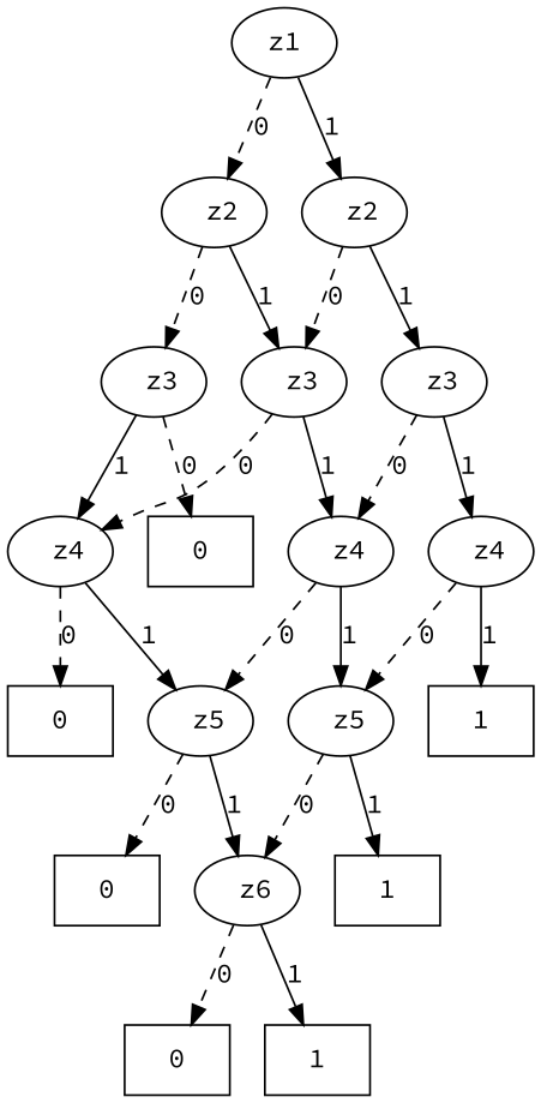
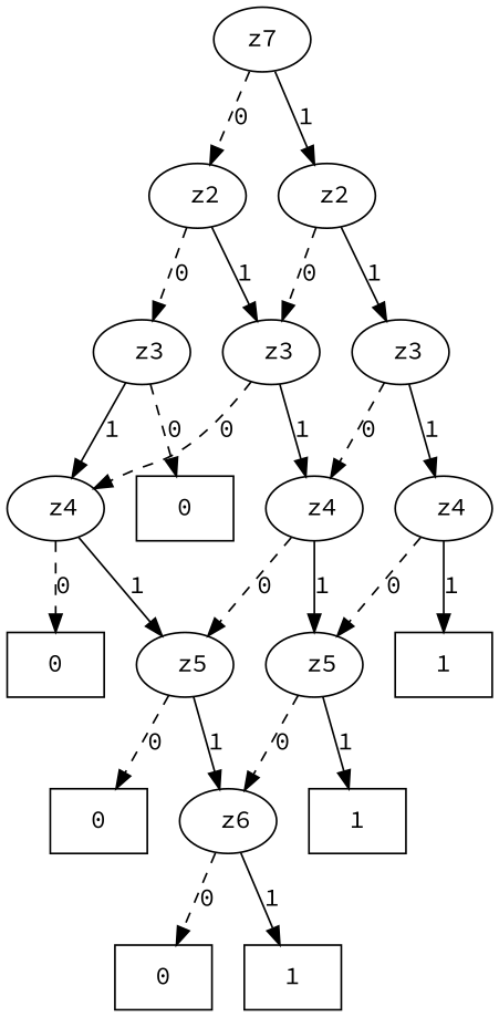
  digraph {
    fontname="Source Code Pro"
    node [fontname="Source Code Pro"]
    edge [style=dashed fontname="Source Code Pro"]
-   n1 [label=z1]
+   n1 [label=z7]
    n2 [label=" z2"]
    n3 [label=" z2"]
    n4 [label=" z3"]
    n5 [label=" z3"]
    n6 [label=" z3"]
    n7 [label=" z4"]
    n8 [label=0 shape=box]
    n9 [label=" z4"]
    n10 [label=" z4"]
    n11 [label=" z5"]
    n12 [label=0 shape=box]
    n13 [label=" z5"]
    n14 [label=1 shape=box]
    n15 [label=" z6"]
    n16 [label=0 shape=box]
    n17 [label=1 shape=box]
    n18 [label=0 shape=box]
    n19 [label=1 shape=box]
    n1 -> n2 [label=0]
    n1 -> n3 [label=1 style=solid]
    n2 -> n4 [label=0]
    n2 -> n5 [label=1 style=solid]
    n3 -> n5 [label=0]
    n3 -> n6 [label=1 style=solid]
    n4 -> n7 [label=1 style=solid]
    n4 -> n8 [label=0]
    n5 -> n7 [label=0]
    n5 -> n9 [label=1 style=solid]
    n6 -> n9 [label=0]
    n6 -> n10 [label=1 style=solid]
    n7 -> n11 [label=1 style=solid]
    n7 -> n12 [label=0]
    n9 -> n11 [label=0]
    n9 -> n13 [label=1 style=solid]
    n10 -> n13 [label=0]
    n10 -> n14 [label=1 style=solid]
    n11 -> n15 [label=1 style=solid]
    n11 -> n16 [label=0]
    n13 -> n15 [label=0]
    n13 -> n17 [label=1 style=solid]
    n15 -> n18 [label=0]
    n15 -> n19 [label=1 style=solid]
  }
